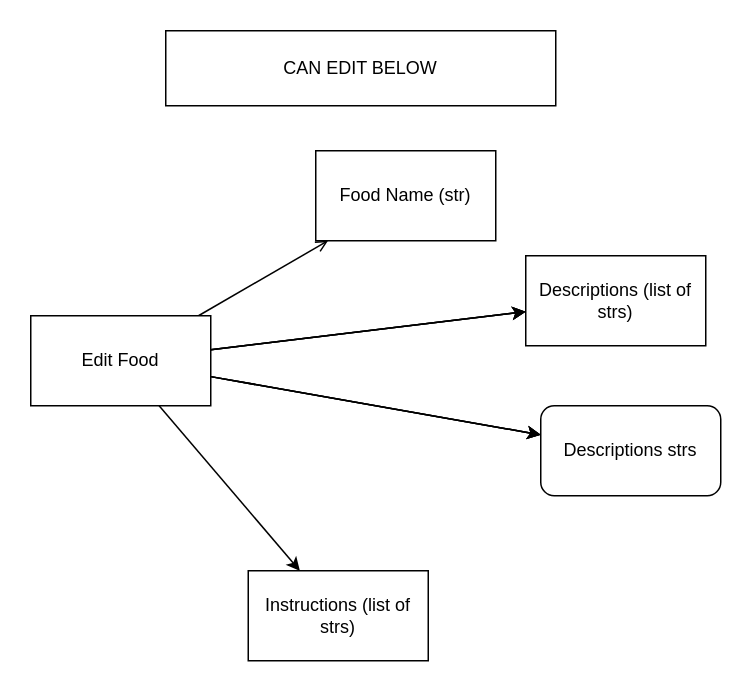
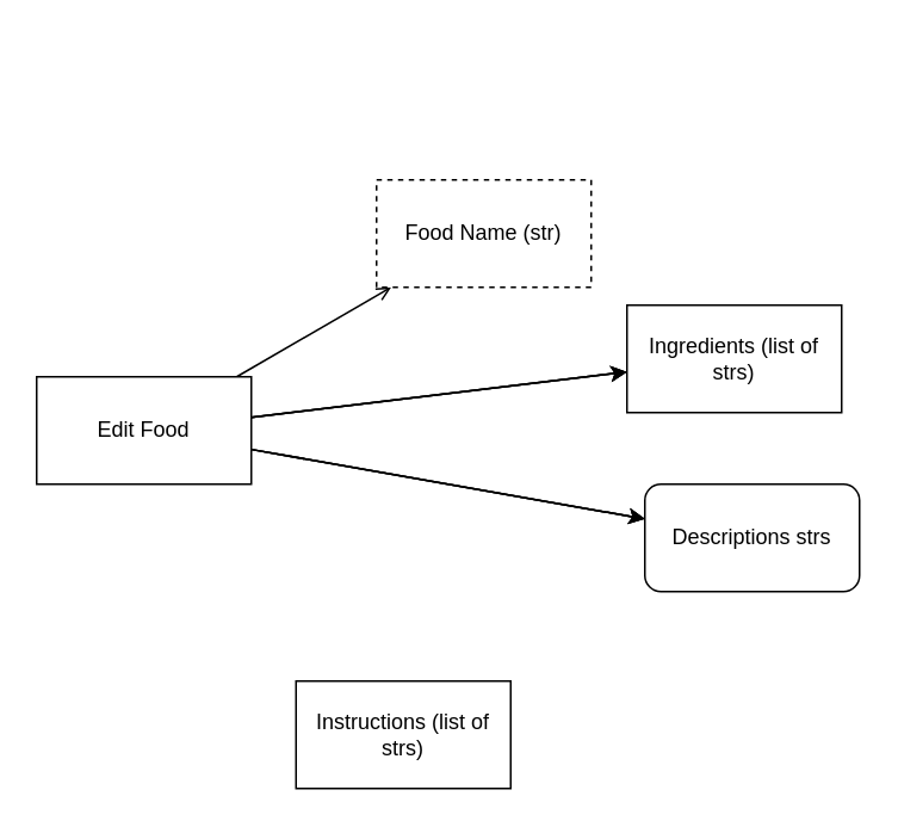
  <mxCell id="0" />
  <mxCell id="1" parent="0" />
  <mxCell id="2" value="" style="edgeStyle=none;html=1;endArrow=open;" edge="1" parent="1" source="10" target="11"><mxGeometry relative="1" as="geometry" /></mxCell>
  <mxCell id="3" value="" style="edgeStyle=none;html=1;" edge="1" parent="1" source="10" target="13"><mxGeometry relative="1" as="geometry" /></mxCell>
  <mxCell id="4" value="" style="edgeStyle=none;html=1;" edge="1" parent="1" source="10" target="13"><mxGeometry relative="1" as="geometry" /></mxCell>
  <mxCell id="5" value="" style="edgeStyle=none;html=1;" edge="1" parent="1" source="10" target="13"><mxGeometry relative="1" as="geometry" /></mxCell>
  <mxCell id="6" value="" style="edgeStyle=none;html=1;" edge="1" parent="1" source="10" target="14"><mxGeometry relative="1" as="geometry" /></mxCell>
  <mxCell id="7" value="" style="edgeStyle=none;html=1;" edge="1" parent="1" source="10" target="14"><mxGeometry relative="1" as="geometry" /></mxCell>
  <mxCell id="8" value="" style="edgeStyle=none;html=1;" edge="1" parent="1" source="10" target="14"><mxGeometry relative="1" as="geometry" /></mxCell>
- <mxCell id="9" value="" style="edgeStyle=none;html=1;" edge="1" parent="1" source="10" target="15"><mxGeometry relative="1" as="geometry" /></mxCell>
  <mxCell id="10" value="Edit Food" style="rounded=0;whiteSpace=wrap;html=1;" vertex="1" parent="1"><mxGeometry x="20" y="210" width="120" height="60" as="geometry" /></mxCell>
- <mxCell id="11" value="Food Name (str)" style="rounded=0;whiteSpace=wrap;html=1;" vertex="1" parent="1"><mxGeometry x="210" y="100" width="120" height="60" as="geometry" /></mxCell>
- <mxCell id="12" value="CAN EDIT BELOW" style="rounded=0;whiteSpace=wrap;html=1;" vertex="1" parent="1"><mxGeometry x="110" y="20" width="260" height="50" as="geometry" /></mxCell>
- <mxCell id="13" value="Descriptions (list of strs)" style="rounded=0;whiteSpace=wrap;html=1;" vertex="1" parent="1"><mxGeometry x="350" y="170" width="120" height="60" as="geometry" /></mxCell>
+ <mxCell id="11" value="Food Name (str)" style="rounded=0;whiteSpace=wrap;html=1;dashed=1;" vertex="1" parent="1"><mxGeometry x="210" y="100" width="120" height="60" as="geometry" /></mxCell>
+ <mxCell id="13" value="Ingredients (list of strs)" style="rounded=0;whiteSpace=wrap;html=1;" vertex="1" parent="1"><mxGeometry x="350" y="170" width="120" height="60" as="geometry" /></mxCell>
  <mxCell id="14" value="Descriptions strs" style="whiteSpace=wrap;html=1;rounded=1;" vertex="1" parent="1"><mxGeometry x="360" y="270" width="120" height="60" as="geometry" /></mxCell>
  <mxCell id="15" value="Instructions (list of strs)" style="rounded=0;whiteSpace=wrap;html=1;" vertex="1" parent="1"><mxGeometry x="165" y="380" width="120" height="60" as="geometry" /></mxCell>
